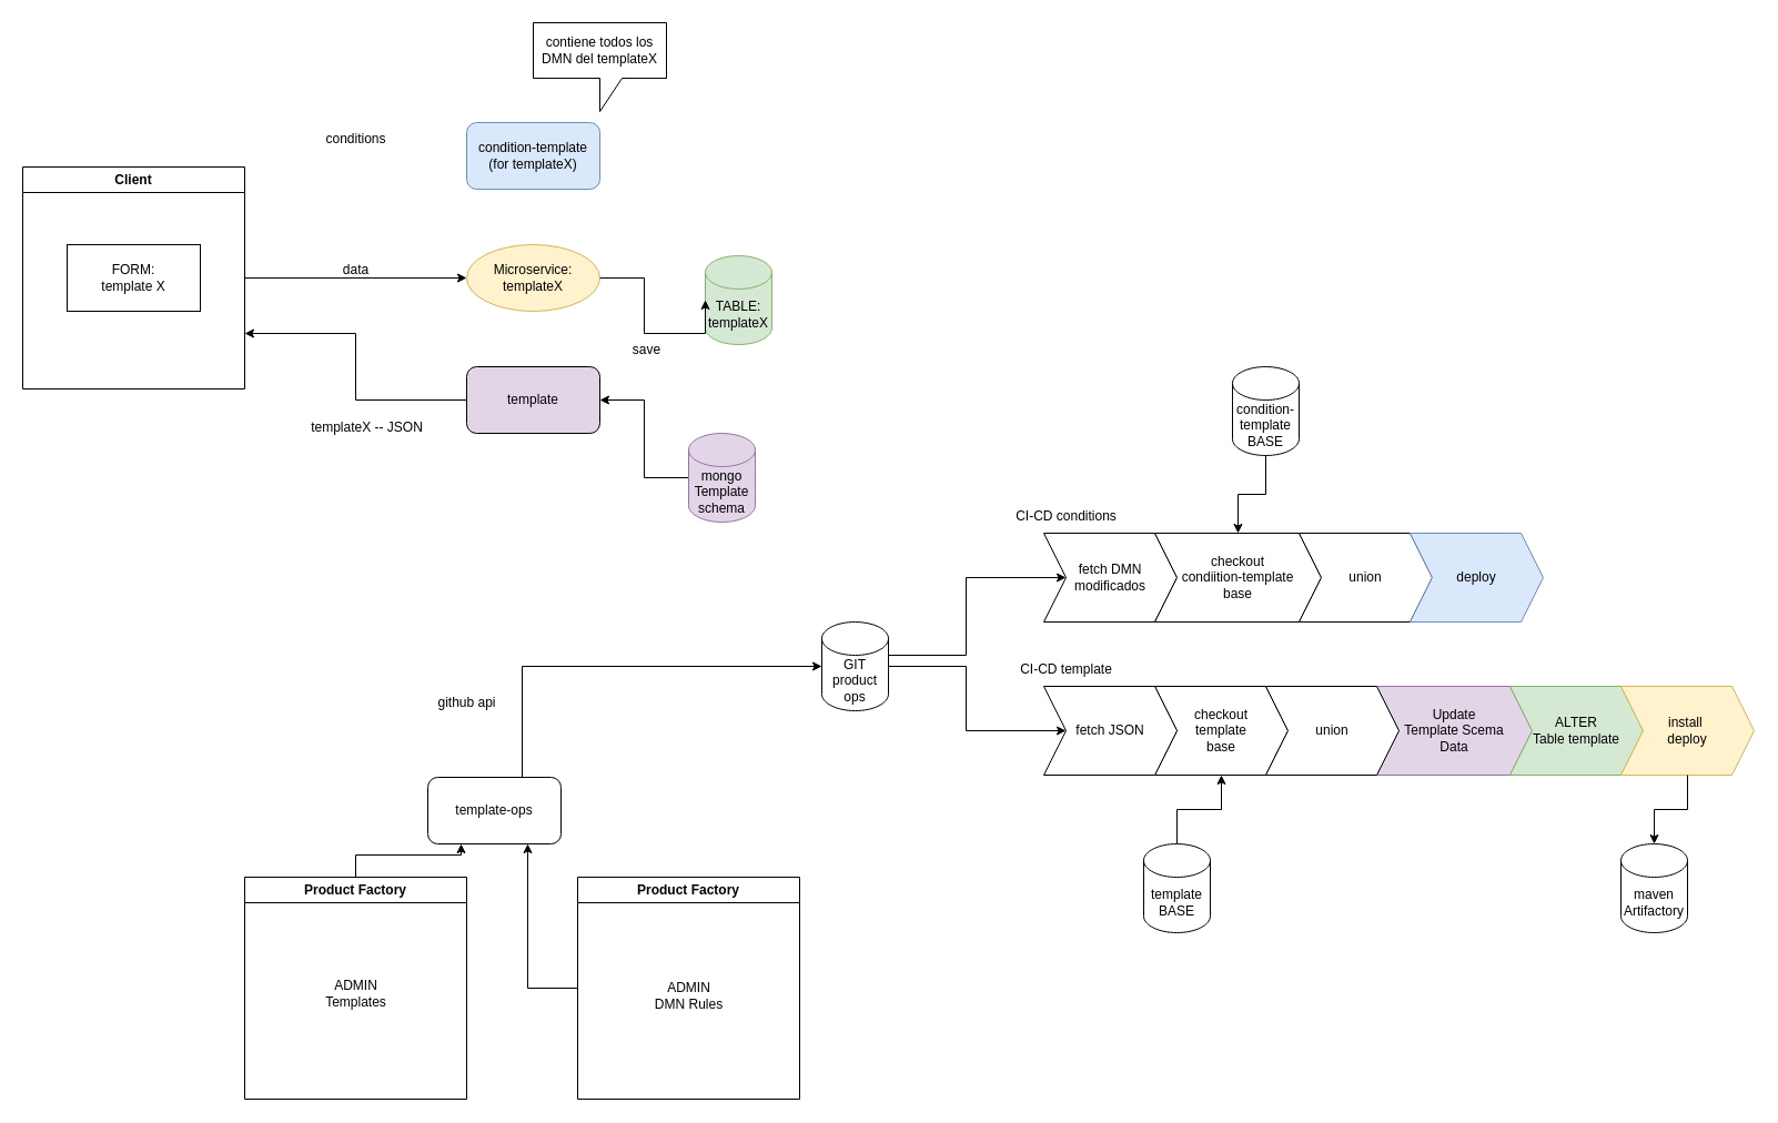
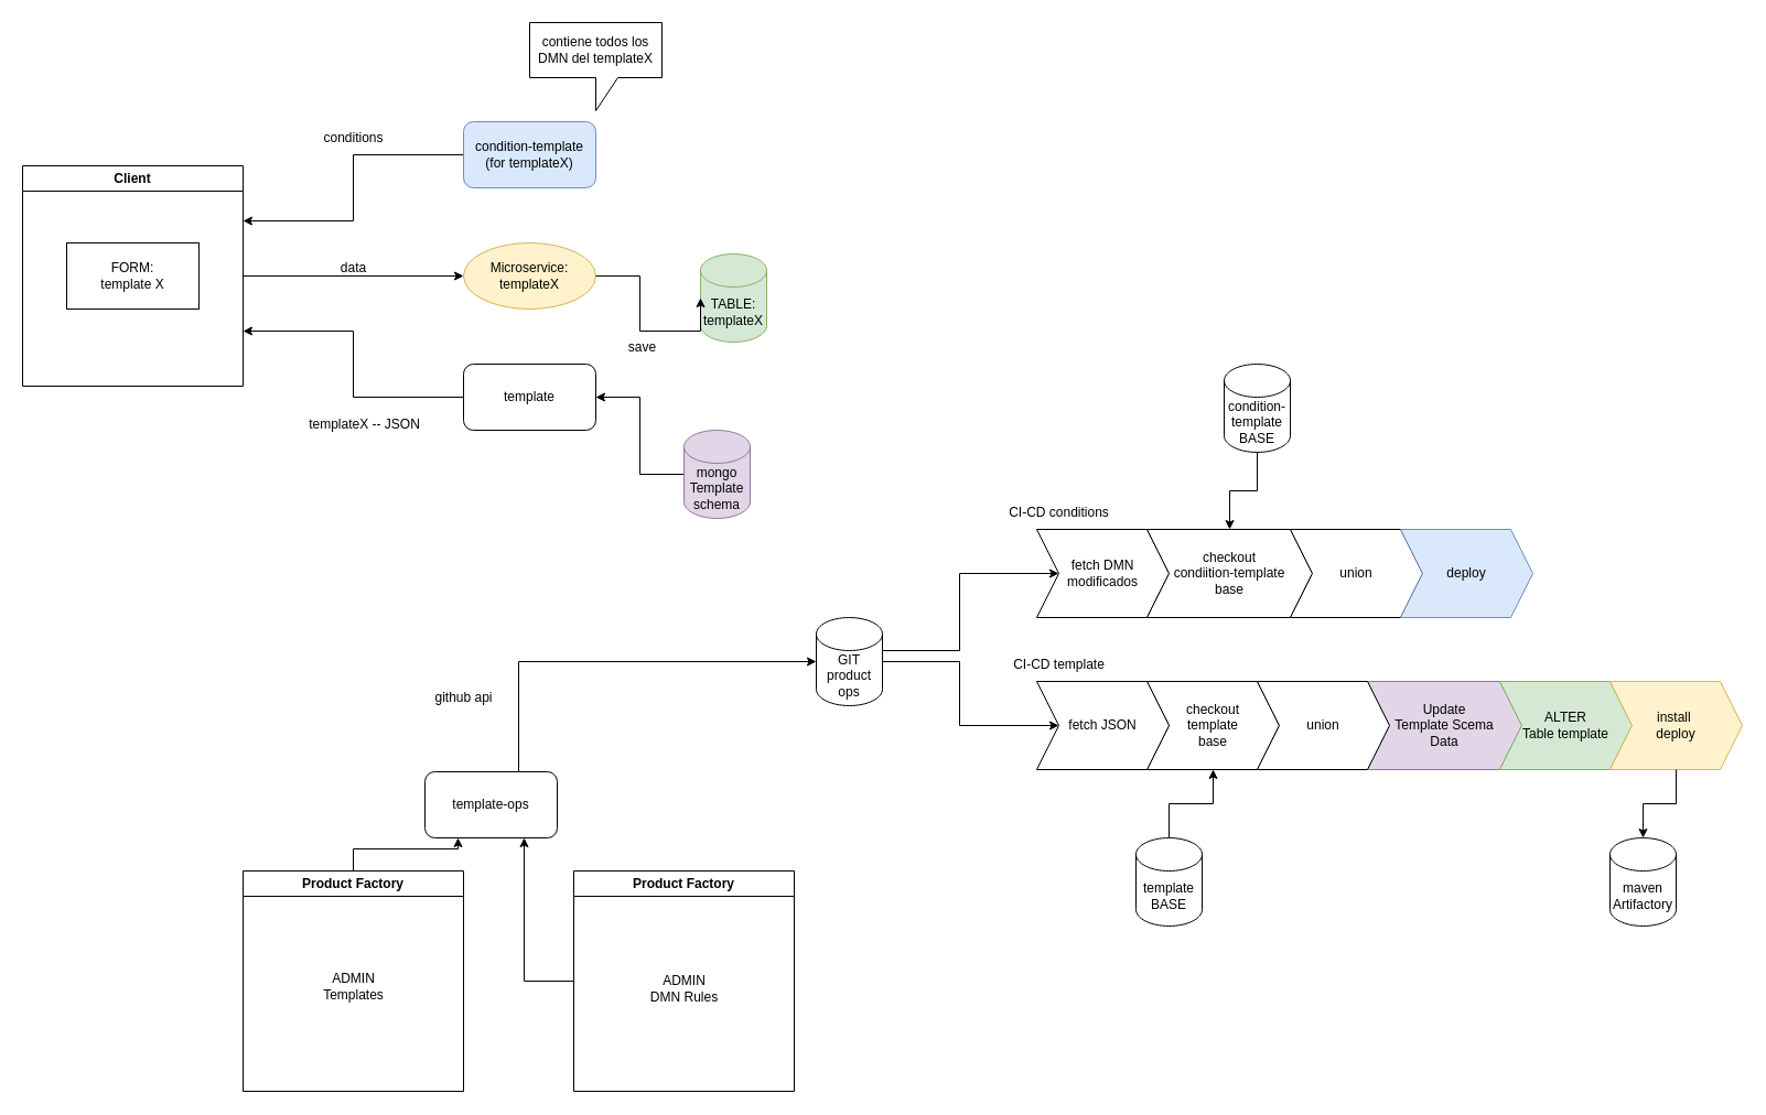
  <mxCell id="0" />
  <mxCell id="1" parent="0" />
  <mxCell id="2" style="edgeStyle=orthogonalEdgeStyle;rounded=0;orthogonalLoop=1;jettySize=auto;html=1;entryX=0;entryY=0.5;entryDx=0;entryDy=0;" edge="1" parent="1" source="4" target="35"><mxGeometry relative="1" as="geometry"><Array as="points"><mxPoint x="870" y="590" /><mxPoint x="870" y="520" /></Array></mxGeometry></mxCell>
  <mxCell id="3" style="edgeStyle=orthogonalEdgeStyle;rounded=0;orthogonalLoop=1;jettySize=auto;html=1;entryX=0;entryY=0.5;entryDx=0;entryDy=0;" edge="1" parent="1" source="4" target="45"><mxGeometry relative="1" as="geometry"><mxPoint x="900" y="660" as="targetPoint" /></mxGeometry></mxCell>
  <mxCell id="4" value="GIT&lt;br&gt;product ops" style="shape=cylinder3;whiteSpace=wrap;html=1;boundedLbl=1;backgroundOutline=1;size=15;" vertex="1" parent="1"><mxGeometry x="740" y="560" width="60" height="80" as="geometry" /></mxCell>
  <mxCell id="5" style="edgeStyle=orthogonalEdgeStyle;rounded=0;orthogonalLoop=1;jettySize=auto;html=1;" edge="1" parent="1" source="6" target="4"><mxGeometry relative="1" as="geometry"><Array as="points"><mxPoint x="470" y="600" /></Array></mxGeometry></mxCell>
  <mxCell id="6" value="template-ops" style="rounded=1;whiteSpace=wrap;html=1;" vertex="1" parent="1"><mxGeometry x="385" y="700" width="120" height="60" as="geometry" /></mxCell>
  <mxCell id="7" value="github api" style="text;html=1;align=center;verticalAlign=middle;resizable=0;points=[];autosize=1;strokeColor=none;fillColor=none;" vertex="1" parent="1"><mxGeometry x="380" y="618" width="80" height="30" as="geometry" /></mxCell>
  <mxCell id="8" style="edgeStyle=orthogonalEdgeStyle;rounded=0;orthogonalLoop=1;jettySize=auto;html=1;entryX=0.25;entryY=1;entryDx=0;entryDy=0;" edge="1" parent="1" source="9" target="6"><mxGeometry relative="1" as="geometry" /></mxCell>
  <mxCell id="9" value="Product Factory" style="swimlane;whiteSpace=wrap;html=1;" vertex="1" parent="1"><mxGeometry x="220" y="790" width="200" height="200" as="geometry" /></mxCell>
  <mxCell id="10" value="ADMIN&lt;br&gt;Templates" style="text;html=1;align=center;verticalAlign=middle;resizable=0;points=[];autosize=1;strokeColor=none;fillColor=none;" vertex="1" parent="9"><mxGeometry x="60" y="85" width="80" height="40" as="geometry" /></mxCell>
  <mxCell id="11" style="edgeStyle=orthogonalEdgeStyle;rounded=0;orthogonalLoop=1;jettySize=auto;html=1;entryX=0.75;entryY=1;entryDx=0;entryDy=0;" edge="1" parent="1" source="12" target="6"><mxGeometry relative="1" as="geometry" /></mxCell>
  <mxCell id="12" value="Product Factory" style="swimlane;whiteSpace=wrap;html=1;" vertex="1" parent="1"><mxGeometry x="520" y="790" width="200" height="200" as="geometry" /></mxCell>
  <mxCell id="13" value="&lt;br&gt;ADMIN&lt;br&gt;DMN Rules" style="text;html=1;align=center;verticalAlign=middle;resizable=0;points=[];autosize=1;strokeColor=none;fillColor=none;" vertex="1" parent="12"><mxGeometry x="60" y="70" width="80" height="60" as="geometry" /></mxCell>
  <mxCell id="14" style="edgeStyle=orthogonalEdgeStyle;rounded=0;orthogonalLoop=1;jettySize=auto;html=1;" edge="1" parent="1" source="15" target="26"><mxGeometry relative="1" as="geometry" /></mxCell>
  <mxCell id="15" value="Client" style="swimlane;whiteSpace=wrap;html=1;" vertex="1" parent="1"><mxGeometry x="20" y="150" width="200" height="200" as="geometry" /></mxCell>
  <mxCell id="16" value="FORM:&lt;br&gt;template X" style="rounded=0;whiteSpace=wrap;html=1;" vertex="1" parent="15"><mxGeometry x="40" y="70" width="120" height="60" as="geometry" /></mxCell>
  <mxCell id="17" style="edgeStyle=orthogonalEdgeStyle;rounded=0;orthogonalLoop=1;jettySize=auto;html=1;entryX=1;entryY=0.75;entryDx=0;entryDy=0;" edge="1" parent="1" source="18" target="15"><mxGeometry relative="1" as="geometry" /></mxCell>
- <mxCell id="18" value="template" style="rounded=1;whiteSpace=wrap;html=1;fillColor=#e1d5e7;" vertex="1" parent="1"><mxGeometry x="420" y="330" width="120" height="60" as="geometry" /></mxCell>
+ <mxCell id="18" value="template" style="rounded=1;whiteSpace=wrap;html=1;" vertex="1" parent="1"><mxGeometry x="420" y="330" width="120" height="60" as="geometry" /></mxCell>
+ <mxCell id="19" style="edgeStyle=orthogonalEdgeStyle;rounded=0;orthogonalLoop=1;jettySize=auto;html=1;entryX=1;entryY=0.25;entryDx=0;entryDy=0;" edge="1" parent="1" source="20" target="15"><mxGeometry relative="1" as="geometry" /></mxCell>
  <mxCell id="20" value="condition-template&lt;br&gt;(for templateX)" style="rounded=1;whiteSpace=wrap;html=1;fillColor=#dae8fc;strokeColor=#6c8ebf;" vertex="1" parent="1"><mxGeometry x="420" y="110" width="120" height="60" as="geometry" /></mxCell>
  <mxCell id="21" style="edgeStyle=orthogonalEdgeStyle;rounded=0;orthogonalLoop=1;jettySize=auto;html=1;entryX=1;entryY=0.5;entryDx=0;entryDy=0;" edge="1" parent="1" source="22" target="18"><mxGeometry relative="1" as="geometry" /></mxCell>
  <mxCell id="22" value="mongo&lt;br&gt;Template&lt;br&gt;schema" style="shape=cylinder3;whiteSpace=wrap;html=1;boundedLbl=1;backgroundOutline=1;size=15;fillColor=#e1d5e7;strokeColor=#9673a6;" vertex="1" parent="1"><mxGeometry x="620" y="390" width="60" height="80" as="geometry" /></mxCell>
  <mxCell id="23" value="templateX -- JSON" style="text;html=1;align=center;verticalAlign=middle;resizable=0;points=[];autosize=1;strokeColor=none;fillColor=none;" vertex="1" parent="1"><mxGeometry x="270" y="370" width="120" height="30" as="geometry" /></mxCell>
  <mxCell id="24" value="conditions" style="text;html=1;align=center;verticalAlign=middle;resizable=0;points=[];autosize=1;strokeColor=none;fillColor=none;" vertex="1" parent="1"><mxGeometry x="280" y="110" width="80" height="30" as="geometry" /></mxCell>
  <mxCell id="25" value="contiene todos los DMN del templateX" style="shape=callout;whiteSpace=wrap;html=1;perimeter=calloutPerimeter;" vertex="1" parent="1"><mxGeometry x="480" y="20" width="120" height="80" as="geometry" /></mxCell>
  <mxCell id="26" value="Microservice:&lt;br&gt;templateX" style="ellipse;whiteSpace=wrap;html=1;fillColor=#fff2cc;strokeColor=#d6b656;" vertex="1" parent="1"><mxGeometry x="420" y="220" width="120" height="60" as="geometry" /></mxCell>
  <mxCell id="27" value="data" style="text;html=1;align=center;verticalAlign=middle;resizable=0;points=[];autosize=1;strokeColor=none;fillColor=none;" vertex="1" parent="1"><mxGeometry x="295" y="228" width="50" height="30" as="geometry" /></mxCell>
  <mxCell id="28" value="TABLE:&lt;br&gt;templateX" style="shape=cylinder3;whiteSpace=wrap;html=1;boundedLbl=1;backgroundOutline=1;size=15;fillColor=#d5e8d4;strokeColor=#82b366;" vertex="1" parent="1"><mxGeometry x="635" y="230" width="60" height="80" as="geometry" /></mxCell>
  <mxCell id="29" style="edgeStyle=orthogonalEdgeStyle;rounded=0;orthogonalLoop=1;jettySize=auto;html=1;entryX=0;entryY=0.5;entryDx=0;entryDy=0;entryPerimeter=0;exitX=1;exitY=0.5;exitDx=0;exitDy=0;" edge="1" parent="1" source="26" target="28"><mxGeometry relative="1" as="geometry"><Array as="points"><mxPoint x="580" y="250" /><mxPoint x="580" y="300" /></Array></mxGeometry></mxCell>
  <mxCell id="30" value="save" style="text;html=1;align=center;verticalAlign=middle;resizable=0;points=[];autosize=1;strokeColor=none;fillColor=none;" vertex="1" parent="1"><mxGeometry x="557" y="300" width="50" height="30" as="geometry" /></mxCell>
  <mxCell id="31" value="Update&lt;br&gt;Template Scema&lt;br&gt;Data" style="shape=step;perimeter=stepPerimeter;whiteSpace=wrap;html=1;fixedSize=1;fillColor=#e1d5e7;strokeColor=#9673a6;" vertex="1" parent="1"><mxGeometry x="1240" y="618" width="140" height="80" as="geometry" /></mxCell>
  <mxCell id="32" value="ALTER&lt;br&gt;Table template" style="shape=step;perimeter=stepPerimeter;whiteSpace=wrap;html=1;fixedSize=1;fillColor=#d5e8d4;strokeColor=#82b366;" vertex="1" parent="1"><mxGeometry x="1360" y="618" width="120" height="80" as="geometry" /></mxCell>
  <mxCell id="33" value="checkout&lt;br&gt;template&lt;br&gt;base" style="shape=step;perimeter=stepPerimeter;whiteSpace=wrap;html=1;fixedSize=1;" vertex="1" parent="1"><mxGeometry x="1040" y="618" width="120" height="80" as="geometry" /></mxCell>
  <mxCell id="34" value="install&amp;nbsp;&lt;br&gt;deploy" style="shape=step;perimeter=stepPerimeter;whiteSpace=wrap;html=1;fixedSize=1;fillColor=#fff2cc;strokeColor=#d6b656;" vertex="1" parent="1"><mxGeometry x="1460" y="618" width="120" height="80" as="geometry" /></mxCell>
  <mxCell id="35" value="fetch DMN&lt;br&gt;modificados" style="shape=step;perimeter=stepPerimeter;whiteSpace=wrap;html=1;fixedSize=1;" vertex="1" parent="1"><mxGeometry x="940" y="480" width="120" height="80" as="geometry" /></mxCell>
  <mxCell id="36" value="checkout&lt;br&gt;condiition-template&lt;br&gt;base" style="shape=step;perimeter=stepPerimeter;whiteSpace=wrap;html=1;fixedSize=1;" vertex="1" parent="1"><mxGeometry x="1040" y="480" width="150" height="80" as="geometry" /></mxCell>
  <mxCell id="37" value="union" style="shape=step;perimeter=stepPerimeter;whiteSpace=wrap;html=1;fixedSize=1;" vertex="1" parent="1"><mxGeometry x="1170" y="480" width="120" height="80" as="geometry" /></mxCell>
  <mxCell id="38" value="deploy" style="shape=step;perimeter=stepPerimeter;whiteSpace=wrap;html=1;fixedSize=1;fillColor=#dae8fc;strokeColor=#6c8ebf;" vertex="1" parent="1"><mxGeometry x="1270" y="480" width="120" height="80" as="geometry" /></mxCell>
  <mxCell id="39" value="CI-CD conditions" style="text;html=1;align=center;verticalAlign=middle;resizable=0;points=[];autosize=1;strokeColor=none;fillColor=none;" vertex="1" parent="1"><mxGeometry x="905" y="450" width="110" height="30" as="geometry" /></mxCell>
  <mxCell id="40" value="CI-CD template" style="text;html=1;align=center;verticalAlign=middle;resizable=0;points=[];autosize=1;strokeColor=none;fillColor=none;" vertex="1" parent="1"><mxGeometry x="905" y="588" width="110" height="30" as="geometry" /></mxCell>
  <mxCell id="41" style="edgeStyle=orthogonalEdgeStyle;rounded=0;orthogonalLoop=1;jettySize=auto;html=1;entryX=0.5;entryY=0;entryDx=0;entryDy=0;" edge="1" parent="1" source="42" target="36"><mxGeometry relative="1" as="geometry" /></mxCell>
  <mxCell id="42" value="condition-template&lt;br&gt;BASE" style="shape=cylinder3;whiteSpace=wrap;html=1;boundedLbl=1;backgroundOutline=1;size=15;" vertex="1" parent="1"><mxGeometry x="1110" y="330" width="60" height="80" as="geometry" /></mxCell>
  <mxCell id="43" style="edgeStyle=orthogonalEdgeStyle;rounded=0;orthogonalLoop=1;jettySize=auto;html=1;" edge="1" parent="1" source="44" target="33"><mxGeometry relative="1" as="geometry" /></mxCell>
  <mxCell id="44" value="template&lt;br&gt;BASE" style="shape=cylinder3;whiteSpace=wrap;html=1;boundedLbl=1;backgroundOutline=1;size=15;" vertex="1" parent="1"><mxGeometry x="1030" y="760" width="60" height="80" as="geometry" /></mxCell>
  <mxCell id="45" value="fetch JSON" style="shape=step;perimeter=stepPerimeter;whiteSpace=wrap;html=1;fixedSize=1;" vertex="1" parent="1"><mxGeometry x="940" y="618" width="120" height="80" as="geometry" /></mxCell>
  <mxCell id="46" value="union" style="shape=step;perimeter=stepPerimeter;whiteSpace=wrap;html=1;fixedSize=1;" vertex="1" parent="1"><mxGeometry x="1140" y="618" width="120" height="80" as="geometry" /></mxCell>
  <mxCell id="47" value="maven&lt;br&gt;Artifactory" style="shape=cylinder3;whiteSpace=wrap;html=1;boundedLbl=1;backgroundOutline=1;size=15;" vertex="1" parent="1"><mxGeometry x="1460" y="760" width="60" height="80" as="geometry" /></mxCell>
  <mxCell id="48" style="edgeStyle=orthogonalEdgeStyle;rounded=0;orthogonalLoop=1;jettySize=auto;html=1;entryX=0.5;entryY=0;entryDx=0;entryDy=0;entryPerimeter=0;" edge="1" parent="1" source="34" target="47"><mxGeometry relative="1" as="geometry" /></mxCell>
